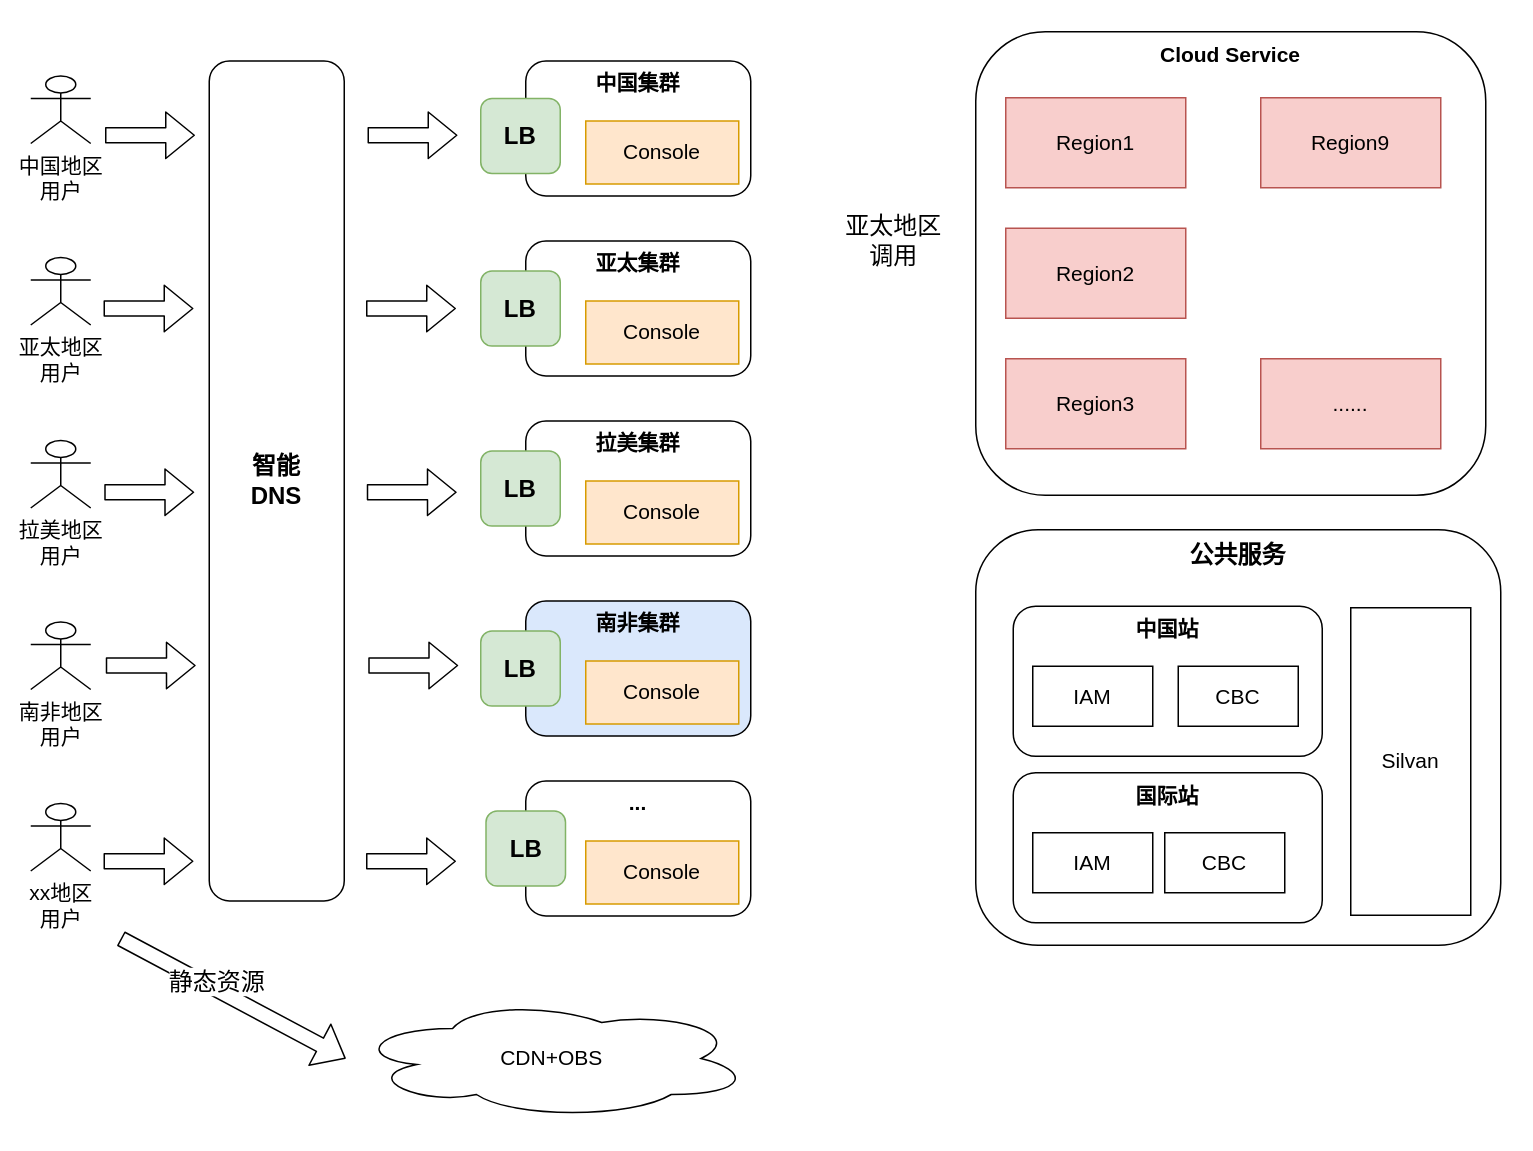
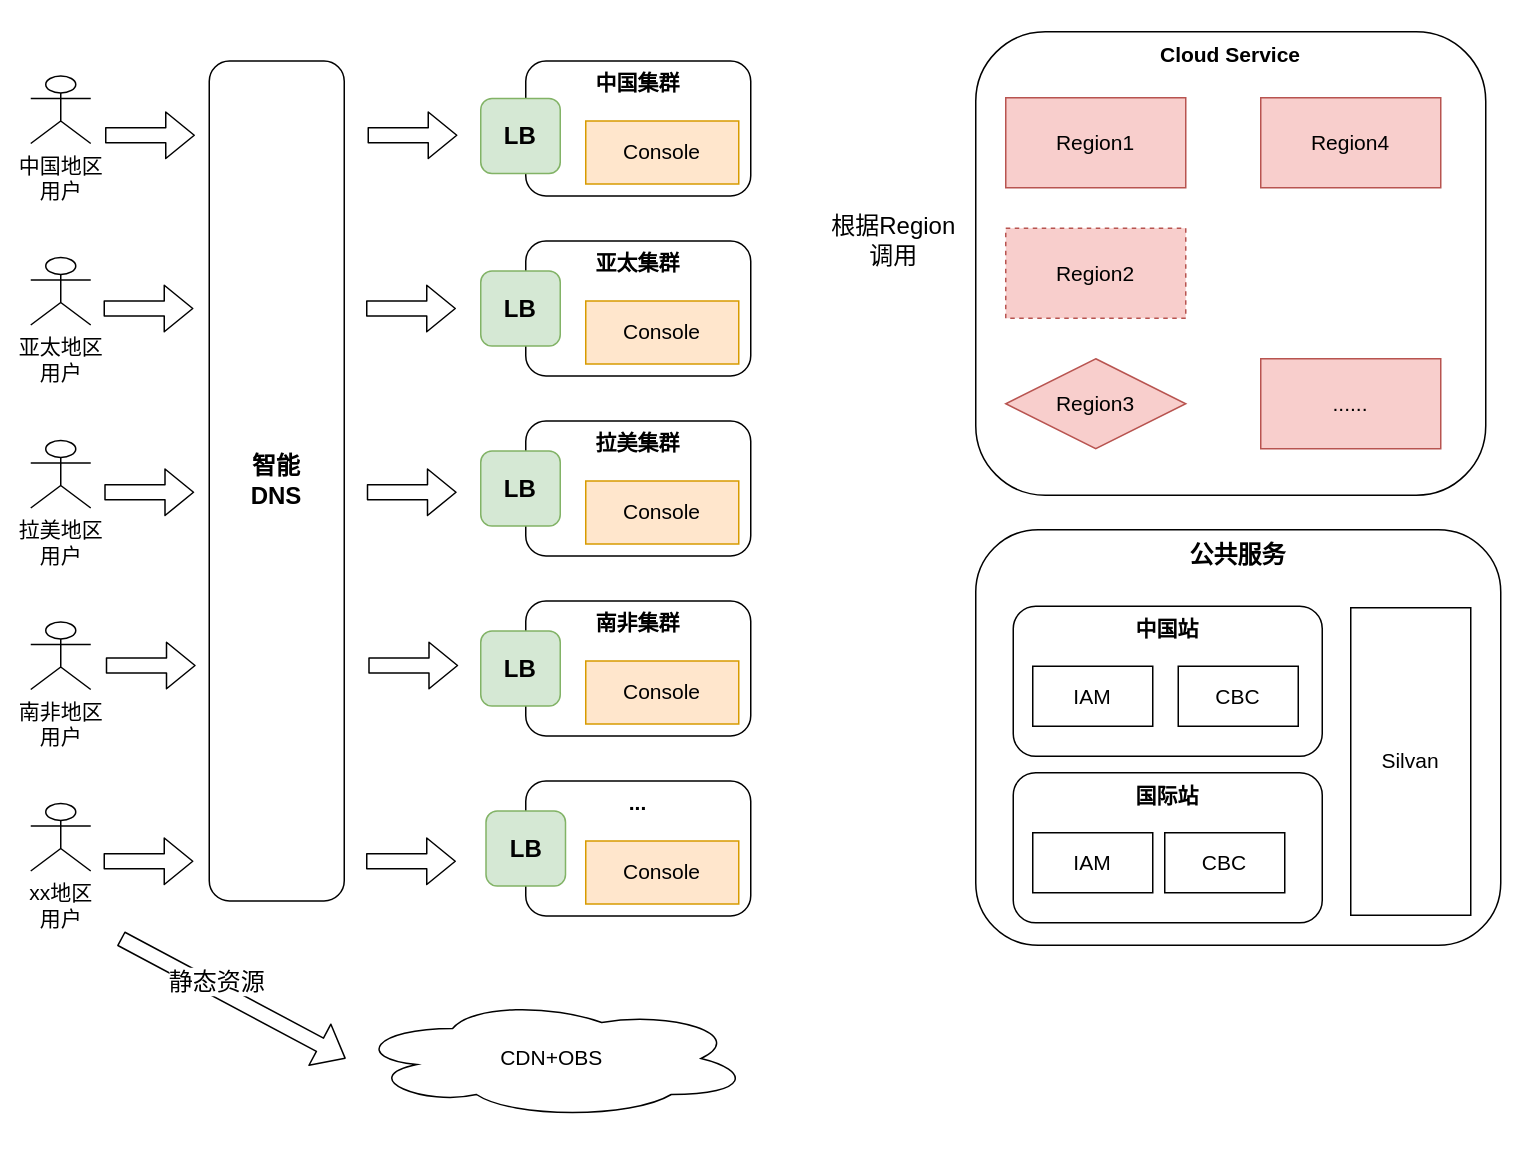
  <mxCell id="0" />
  <mxCell id="1" parent="0" />
  <mxCell id="2" value="公共服务" style="rounded=1;whiteSpace=wrap;html=1;fontSize=16;fontStyle=1;verticalAlign=top;" parent="1" vertex="1"><mxGeometry x="650" y="352.5" width="350" height="277" as="geometry" /></mxCell>
  <mxCell id="3" value="中国集群" style="rounded=1;whiteSpace=wrap;html=1;fontSize=14;verticalAlign=top;fontStyle=1" parent="1" vertex="1"><mxGeometry x="350" y="40" width="150" height="90" as="geometry" /></mxCell>
  <mxCell id="4" value="Console" style="rounded=0;whiteSpace=wrap;html=1;fontSize=14;fillColor=#ffe6cc;strokeColor=#d79b00;" parent="1" vertex="1"><mxGeometry x="390" y="80" width="102" height="42" as="geometry" /></mxCell>
  <mxCell id="5" value="亚太集群" style="rounded=1;whiteSpace=wrap;html=1;fontSize=14;verticalAlign=top;fontStyle=1" parent="1" vertex="1"><mxGeometry x="350" y="160" width="150" height="90" as="geometry" /></mxCell>
  <mxCell id="6" value="Console" style="rounded=0;whiteSpace=wrap;html=1;fontSize=14;fillColor=#ffe6cc;strokeColor=#d79b00;" parent="1" vertex="1"><mxGeometry x="390" y="200" width="102" height="42" as="geometry" /></mxCell>
  <mxCell id="7" value="拉美集群" style="rounded=1;whiteSpace=wrap;html=1;fontSize=14;verticalAlign=top;fontStyle=1" parent="1" vertex="1"><mxGeometry x="350" y="280" width="150" height="90" as="geometry" /></mxCell>
  <mxCell id="8" value="Console" style="rounded=0;whiteSpace=wrap;html=1;fontSize=14;fillColor=#ffe6cc;strokeColor=#d79b00;" parent="1" vertex="1"><mxGeometry x="390" y="320" width="102" height="42" as="geometry" /></mxCell>
- <mxCell id="9" value="南非集群" style="rounded=1;whiteSpace=wrap;html=1;fontSize=14;verticalAlign=top;fontStyle=1;fillColor=#dae8fc;" parent="1" vertex="1"><mxGeometry x="350" y="400" width="150" height="90" as="geometry" /></mxCell>
+ <mxCell id="9" value="南非集群" style="rounded=1;whiteSpace=wrap;html=1;fontSize=14;verticalAlign=top;fontStyle=1" parent="1" vertex="1"><mxGeometry x="350" y="400" width="150" height="90" as="geometry" /></mxCell>
  <mxCell id="10" value="Console" style="rounded=0;whiteSpace=wrap;html=1;fontSize=14;fillColor=#ffe6cc;strokeColor=#d79b00;" parent="1" vertex="1"><mxGeometry x="390" y="440" width="102" height="42" as="geometry" /></mxCell>
  <mxCell id="11" value="..." style="rounded=1;whiteSpace=wrap;html=1;fontSize=14;verticalAlign=top;fontStyle=1" parent="1" vertex="1"><mxGeometry x="350" y="520" width="150" height="90" as="geometry" /></mxCell>
  <mxCell id="12" value="Console" style="rounded=0;whiteSpace=wrap;html=1;fontSize=14;fillColor=#ffe6cc;strokeColor=#d79b00;" parent="1" vertex="1"><mxGeometry x="390" y="560" width="102" height="42" as="geometry" /></mxCell>
  <mxCell id="13" value="智能&lt;br style=&quot;font-size: 16px;&quot;&gt;DNS" style="rounded=1;whiteSpace=wrap;html=1;fontSize=16;fontStyle=1" parent="1" vertex="1"><mxGeometry x="139" y="40" width="90" height="560" as="geometry" /></mxCell>
  <mxCell id="14" value="Cloud Service" style="rounded=1;whiteSpace=wrap;html=1;fontSize=14;fontStyle=1;verticalAlign=top;" parent="1" vertex="1"><mxGeometry x="650" y="20.5" width="340" height="309" as="geometry" /></mxCell>
  <mxCell id="15" value="Region1" style="rounded=0;whiteSpace=wrap;html=1;fontSize=14;fillColor=#f8cecc;strokeColor=#b85450;" parent="1" vertex="1"><mxGeometry x="670" y="64.5" width="120" height="60" as="geometry" /></mxCell>
- <mxCell id="16" value="Region2" style="rounded=0;whiteSpace=wrap;html=1;fontSize=14;fillColor=#f8cecc;strokeColor=#b85450;" parent="1" vertex="1"><mxGeometry x="670" y="151.5" width="120" height="60" as="geometry" /></mxCell>
- <mxCell id="17" value="Region3" style="rounded=0;whiteSpace=wrap;html=1;fontSize=14;fillColor=#f8cecc;strokeColor=#b85450;" parent="1" vertex="1"><mxGeometry x="670" y="238.5" width="120" height="60" as="geometry" /></mxCell>
- <mxCell id="18" value="Region9" style="rounded=0;whiteSpace=wrap;html=1;fontSize=14;fillColor=#f8cecc;strokeColor=#b85450;" parent="1" vertex="1"><mxGeometry x="840" y="64.5" width="120" height="60" as="geometry" /></mxCell>
+ <mxCell id="16" value="Region2" style="rounded=0;whiteSpace=wrap;html=1;fontSize=14;fillColor=#f8cecc;strokeColor=#b85450;dashed=1;" parent="1" vertex="1"><mxGeometry x="670" y="151.5" width="120" height="60" as="geometry" /></mxCell>
+ <mxCell id="17" value="Region3" style="rhombus;whiteSpace=wrap;html=1;fontSize=14;fillColor=#f8cecc;strokeColor=#b85450;" parent="1" vertex="1"><mxGeometry x="670" y="238.5" width="120" height="60" as="geometry" /></mxCell>
+ <mxCell id="18" value="Region4" style="rounded=0;whiteSpace=wrap;html=1;fontSize=14;fillColor=#f8cecc;strokeColor=#b85450;" parent="1" vertex="1"><mxGeometry x="840" y="64.5" width="120" height="60" as="geometry" /></mxCell>
  <mxCell id="19" value="......" style="rounded=0;whiteSpace=wrap;html=1;fontSize=14;fillColor=#f8cecc;strokeColor=#b85450;" parent="1" vertex="1"><mxGeometry x="840" y="238.5" width="120" height="60" as="geometry" /></mxCell>
  <mxCell id="20" value="国际站" style="rounded=1;whiteSpace=wrap;html=1;fontSize=14;fontStyle=1;verticalAlign=top;" parent="1" vertex="1"><mxGeometry x="675" y="514.5" width="206" height="100" as="geometry" /></mxCell>
  <mxCell id="21" value="IAM" style="rounded=0;whiteSpace=wrap;html=1;fontSize=14;" parent="1" vertex="1"><mxGeometry x="688" y="554.5" width="80" height="40" as="geometry" /></mxCell>
  <mxCell id="22" value="CBC" style="rounded=0;whiteSpace=wrap;html=1;fontSize=14;" parent="1" vertex="1"><mxGeometry x="776" y="554.5" width="80" height="40" as="geometry" /></mxCell>
  <mxCell id="23" value="CDN+OBS" style="ellipse;shape=cloud;whiteSpace=wrap;html=1;rounded=0;fontSize=14;" parent="1" vertex="1"><mxGeometry x="235" y="665" width="265" height="80" as="geometry" /></mxCell>
  <mxCell id="24" value="中国地区&lt;br&gt;用户" style="shape=umlActor;verticalLabelPosition=bottom;labelBackgroundColor=#ffffff;verticalAlign=top;html=1;outlineConnect=0;rounded=0;fontSize=14;" parent="1" vertex="1"><mxGeometry x="20" y="50" width="40" height="45" as="geometry" /></mxCell>
  <mxCell id="25" value="中国站" style="rounded=1;whiteSpace=wrap;html=1;fontSize=14;fontStyle=1;verticalAlign=top;" parent="1" vertex="1"><mxGeometry x="675" y="403.5" width="206" height="100" as="geometry" /></mxCell>
  <mxCell id="26" value="IAM" style="rounded=0;whiteSpace=wrap;html=1;fontSize=14;flipH=0;flipV=1;" parent="1" vertex="1"><mxGeometry x="688" y="443.5" width="80" height="40" as="geometry" /></mxCell>
  <mxCell id="27" value="CBC" style="rounded=0;whiteSpace=wrap;html=1;fontSize=14;flipH=0;flipV=1;" parent="1" vertex="1"><mxGeometry x="785" y="443.5" width="80" height="40" as="geometry" /></mxCell>
  <mxCell id="28" value="Silvan" style="rounded=0;whiteSpace=wrap;html=1;fontSize=14;flipH=0;flipV=1;" parent="1" vertex="1"><mxGeometry x="900" y="404.5" width="80" height="205" as="geometry" /></mxCell>
  <mxCell id="29" value="LB" style="rounded=1;whiteSpace=wrap;html=1;fontSize=16;fontStyle=1;fillColor=#d5e8d4;strokeColor=#82b366;" parent="1" vertex="1"><mxGeometry x="320" y="65" width="53" height="50" as="geometry" /></mxCell>
  <mxCell id="30" value="LB" style="rounded=1;whiteSpace=wrap;html=1;fontSize=16;fontStyle=1;fillColor=#d5e8d4;strokeColor=#82b366;" parent="1" vertex="1"><mxGeometry x="320" y="180" width="53" height="50" as="geometry" /></mxCell>
  <mxCell id="31" value="LB" style="rounded=1;whiteSpace=wrap;html=1;fontSize=16;fontStyle=1;fillColor=#d5e8d4;strokeColor=#82b366;" parent="1" vertex="1"><mxGeometry x="320" y="300" width="53" height="50" as="geometry" /></mxCell>
  <mxCell id="32" value="LB" style="rounded=1;whiteSpace=wrap;html=1;fontSize=16;fontStyle=1;fillColor=#d5e8d4;strokeColor=#82b366;" parent="1" vertex="1"><mxGeometry x="320" y="420" width="53" height="50" as="geometry" /></mxCell>
  <mxCell id="33" value="LB" style="rounded=1;whiteSpace=wrap;html=1;fontSize=16;fontStyle=1;fillColor=#d5e8d4;strokeColor=#82b366;" parent="1" vertex="1"><mxGeometry x="323.5" y="540" width="53" height="50" as="geometry" /></mxCell>
  <mxCell id="34" value="亚太地区&lt;br&gt;用户" style="shape=umlActor;verticalLabelPosition=bottom;labelBackgroundColor=#ffffff;verticalAlign=top;html=1;outlineConnect=0;rounded=0;fontSize=14;" parent="1" vertex="1"><mxGeometry x="20" y="171" width="40" height="45" as="geometry" /></mxCell>
  <mxCell id="35" value="拉美地区&lt;br&gt;用户" style="shape=umlActor;verticalLabelPosition=bottom;labelBackgroundColor=#ffffff;verticalAlign=top;html=1;outlineConnect=0;rounded=0;fontSize=14;" parent="1" vertex="1"><mxGeometry x="20" y="293" width="40" height="45" as="geometry" /></mxCell>
  <mxCell id="36" value="xx地区&lt;br&gt;用户" style="shape=umlActor;verticalLabelPosition=bottom;labelBackgroundColor=#ffffff;verticalAlign=top;html=1;outlineConnect=0;rounded=0;fontSize=14;" parent="1" vertex="1"><mxGeometry x="20" y="535" width="40" height="45" as="geometry" /></mxCell>
  <mxCell id="37" value="南非地区&lt;br&gt;用户" style="shape=umlActor;verticalLabelPosition=bottom;labelBackgroundColor=#ffffff;verticalAlign=top;html=1;outlineConnect=0;rounded=0;fontSize=14;" parent="1" vertex="1"><mxGeometry x="20" y="414" width="40" height="45" as="geometry" /></mxCell>
- <mxCell id="38" value="亚太地区&lt;br&gt;调用" style="text;html=1;align=center;verticalAlign=middle;resizable=0;points=[];;autosize=1;fontSize=16;" parent="1" vertex="1"><mxGeometry x="545" y="140" width="100" height="40" as="geometry" /></mxCell>
+ <mxCell id="38" value="根据Region&lt;br&gt;调用" style="text;html=1;align=center;verticalAlign=middle;resizable=0;points=[];;autosize=1;fontSize=16;" parent="1" vertex="1"><mxGeometry x="545" y="140" width="100" height="40" as="geometry" /></mxCell>
  <mxCell id="39" value="" style="shape=flexArrow;endArrow=classic;html=1;strokeColor=#000000;fontSize=16;" parent="1" edge="1"><mxGeometry width="50" height="50" relative="1" as="geometry"><mxPoint x="243.5" y="573.5" as="sourcePoint" /><mxPoint x="303.5" y="573.5" as="targetPoint" /></mxGeometry></mxCell>
  <mxCell id="40" value="" style="shape=flexArrow;endArrow=classic;html=1;strokeColor=#000000;fontSize=16;" parent="1" edge="1"><mxGeometry width="50" height="50" relative="1" as="geometry"><mxPoint x="243.5" y="205" as="sourcePoint" /><mxPoint x="303.5" y="205" as="targetPoint" /></mxGeometry></mxCell>
  <mxCell id="41" value="" style="shape=flexArrow;endArrow=classic;html=1;strokeColor=#000000;fontSize=16;" parent="1" edge="1"><mxGeometry width="50" height="50" relative="1" as="geometry"><mxPoint x="244" y="327.5" as="sourcePoint" /><mxPoint x="304" y="327.5" as="targetPoint" /></mxGeometry></mxCell>
  <mxCell id="42" value="" style="shape=flexArrow;endArrow=classic;html=1;strokeColor=#000000;fontSize=16;" parent="1" edge="1"><mxGeometry width="50" height="50" relative="1" as="geometry"><mxPoint x="244.5" y="89.5" as="sourcePoint" /><mxPoint x="304.5" y="89.5" as="targetPoint" /></mxGeometry></mxCell>
  <mxCell id="43" value="" style="shape=flexArrow;endArrow=classic;html=1;strokeColor=#000000;fontSize=16;" parent="1" edge="1"><mxGeometry width="50" height="50" relative="1" as="geometry"><mxPoint x="245" y="443" as="sourcePoint" /><mxPoint x="305" y="443" as="targetPoint" /><Array as="points"><mxPoint x="245.5" y="443" /></Array></mxGeometry></mxCell>
  <mxCell id="44" value="" style="shape=flexArrow;endArrow=classic;html=1;strokeColor=#000000;fontSize=16;" parent="1" edge="1"><mxGeometry width="50" height="50" relative="1" as="geometry"><mxPoint x="68.5" y="573.5" as="sourcePoint" /><mxPoint x="128.5" y="573.5" as="targetPoint" /></mxGeometry></mxCell>
  <mxCell id="45" value="" style="shape=flexArrow;endArrow=classic;html=1;strokeColor=#000000;fontSize=16;" parent="1" edge="1"><mxGeometry width="50" height="50" relative="1" as="geometry"><mxPoint x="68.5" y="205" as="sourcePoint" /><mxPoint x="128.5" y="205" as="targetPoint" /></mxGeometry></mxCell>
  <mxCell id="46" value="" style="shape=flexArrow;endArrow=classic;html=1;strokeColor=#000000;fontSize=16;" parent="1" edge="1"><mxGeometry width="50" height="50" relative="1" as="geometry"><mxPoint x="69" y="327.5" as="sourcePoint" /><mxPoint x="129" y="327.5" as="targetPoint" /></mxGeometry></mxCell>
  <mxCell id="47" value="" style="shape=flexArrow;endArrow=classic;html=1;strokeColor=#000000;fontSize=16;" parent="1" edge="1"><mxGeometry width="50" height="50" relative="1" as="geometry"><mxPoint x="69.5" y="89.5" as="sourcePoint" /><mxPoint x="129.5" y="89.5" as="targetPoint" /></mxGeometry></mxCell>
  <mxCell id="48" value="" style="shape=flexArrow;endArrow=classic;html=1;strokeColor=#000000;fontSize=16;" parent="1" edge="1"><mxGeometry width="50" height="50" relative="1" as="geometry"><mxPoint x="70" y="443" as="sourcePoint" /><mxPoint x="130" y="443" as="targetPoint" /><Array as="points"><mxPoint x="70.5" y="443" /></Array></mxGeometry></mxCell>
  <mxCell id="49" value="" style="shape=flexArrow;endArrow=classic;html=1;strokeColor=#000000;fontSize=16;" parent="1" edge="1"><mxGeometry width="50" height="50" relative="1" as="geometry"><mxPoint x="80" y="625" as="sourcePoint" /><mxPoint x="230" y="705" as="targetPoint" /></mxGeometry></mxCell>
  <mxCell id="50" value="静态资源" style="text;html=1;align=center;verticalAlign=middle;resizable=0;points=[];;labelBackgroundColor=#ffffff;fontSize=16;" parent="49" vertex="1" connectable="0"><mxGeometry x="-0.191" y="5" relative="1" as="geometry"><mxPoint as="offset" /></mxGeometry></mxCell>
